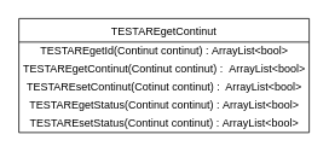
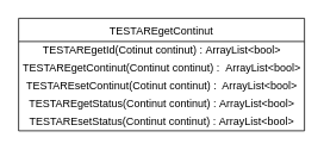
  <mxCell id="0" />
  <mxCell id="1" parent="0" />
  <mxCell id="2" value="TESTAREgetContinut" style="swimlane;fontStyle=0;align=center;verticalAlign=top;childLayout=stackLayout;horizontal=1;startSize=26;horizontalStack=0;resizeParent=1;resizeLast=0;collapsible=1;marginBottom=0;rounded=0;shadow=0;strokeWidth=1;" parent="1" vertex="1"><mxGeometry x="20" y="20" width="320" height="126" as="geometry"><mxRectangle x="550" y="140" width="160" height="26" as="alternateBounds" /></mxGeometry></mxCell>
- <mxCell id="3" value="TESTAREgetId(Continut continut) :&amp;nbsp;&lt;span style=&quot;text-align: left&quot;&gt;ArrayList&amp;lt;bool&amp;gt;&lt;/span&gt;" style="text;html=1;align=center;verticalAlign=middle;resizable=0;points=[];autosize=1;" vertex="1" parent="2"><mxGeometry y="26" width="320" height="20" as="geometry" /></mxCell>
+ <mxCell id="3" value="TESTAREgetId(Cotinut continut) :&amp;nbsp;&lt;span style=&quot;text-align: left&quot;&gt;ArrayList&amp;lt;bool&amp;gt;&lt;/span&gt;" style="text;html=1;align=center;verticalAlign=middle;resizable=0;points=[];autosize=1;" vertex="1" parent="2"><mxGeometry y="26" width="320" height="20" as="geometry" /></mxCell>
  <mxCell id="4" value="TESTAREgetContinut(Continut continut) :&amp;nbsp;&lt;span style=&quot;text-align: left&quot;&gt;&amp;nbsp;ArrayList&amp;lt;bool&amp;gt;&lt;br&gt;&lt;/span&gt;" style="text;html=1;align=center;verticalAlign=middle;resizable=0;points=[];autosize=1;" vertex="1" parent="2"><mxGeometry y="46" width="320" height="20" as="geometry" /></mxCell>
  <mxCell id="5" value="TESTAREsetContinut(Cotinut continut) :&lt;span style=&quot;text-align: left&quot;&gt;&amp;nbsp; ArrayList&amp;lt;bool&amp;gt;&lt;/span&gt;" style="text;html=1;align=center;verticalAlign=middle;resizable=0;points=[];autosize=1;" vertex="1" parent="2"><mxGeometry y="66" width="320" height="20" as="geometry" /></mxCell>
  <mxCell id="6" value="TESTAREgetStatus(Continut continut) :&amp;nbsp;&lt;span style=&quot;text-align: left&quot;&gt;ArrayList&amp;lt;bool&amp;gt;&lt;/span&gt;" style="text;html=1;align=center;verticalAlign=middle;resizable=0;points=[];autosize=1;" vertex="1" parent="2"><mxGeometry y="86" width="320" height="20" as="geometry" /></mxCell>
  <mxCell id="7" value="TESTAREsetStatus(Continut continut) :&amp;nbsp;&lt;span style=&quot;text-align: left&quot;&gt;ArrayList&amp;lt;bool&amp;gt;&lt;/span&gt;" style="text;html=1;align=center;verticalAlign=middle;resizable=0;points=[];autosize=1;" vertex="1" parent="2"><mxGeometry y="106" width="320" height="20" as="geometry" /></mxCell>
